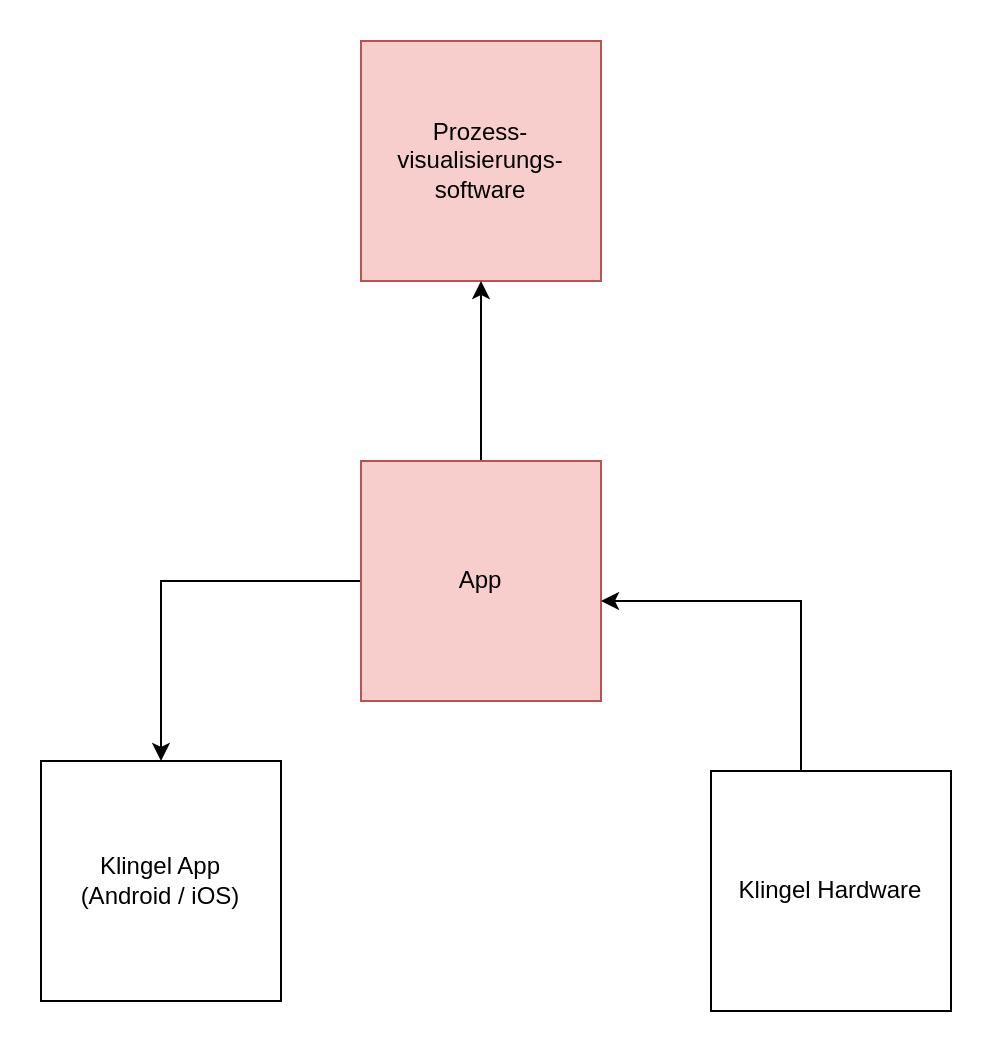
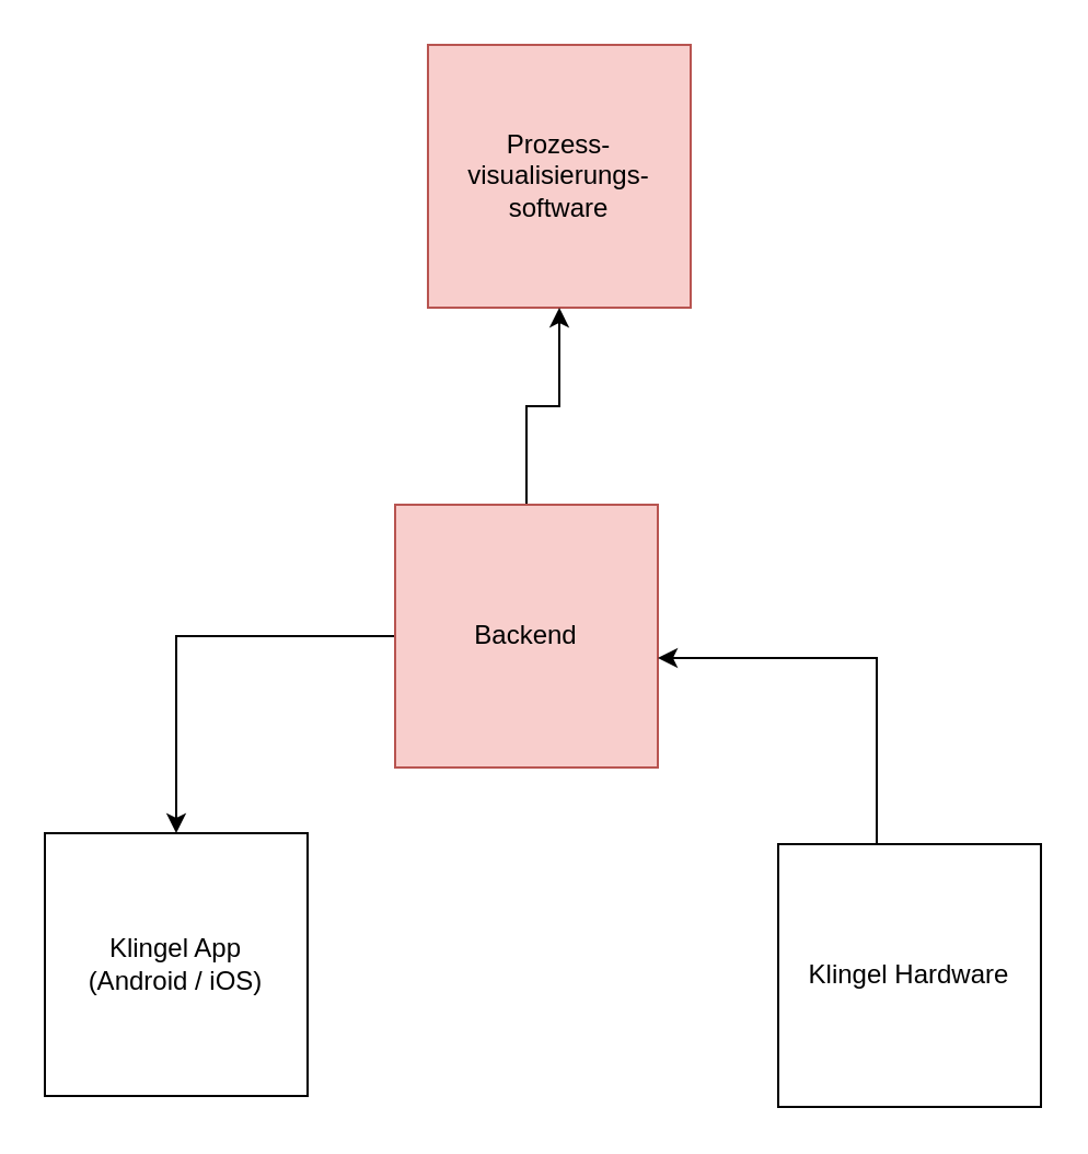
  <mxCell id="0" />
  <mxCell id="1" parent="0" />
  <mxCell id="2" value="Klingel App&lt;br&gt;(Android / iOS)" style="whiteSpace=wrap;html=1;aspect=fixed;" vertex="1" parent="1"><mxGeometry x="20" y="380" width="120" height="120" as="geometry" /></mxCell>
- <mxCell id="3" value="Prozess-visualisierungs-software" style="whiteSpace=wrap;html=1;aspect=fixed;fillColor=#f8cecc;strokeColor=#b85450;" vertex="1" parent="1"><mxGeometry x="180" y="20" width="120" height="120" as="geometry" /></mxCell>
+ <mxCell id="3" value="Prozess-visualisierungs-software" style="whiteSpace=wrap;html=1;aspect=fixed;fillColor=#f8cecc;strokeColor=#b85450;" vertex="1" parent="1"><mxGeometry x="195" y="20" width="120" height="120" as="geometry" /></mxCell>
  <mxCell id="4" style="edgeStyle=orthogonalEdgeStyle;rounded=0;orthogonalLoop=1;jettySize=auto;html=1;" edge="1" parent="1" source="6" target="3"><mxGeometry relative="1" as="geometry" /></mxCell>
  <mxCell id="5" style="edgeStyle=orthogonalEdgeStyle;rounded=0;orthogonalLoop=1;jettySize=auto;html=1;" edge="1" parent="1" source="6" target="2"><mxGeometry relative="1" as="geometry" /></mxCell>
- <mxCell id="6" value="App" style="whiteSpace=wrap;html=1;aspect=fixed;fillColor=#f8cecc;strokeColor=#b85450;" vertex="1" parent="1"><mxGeometry x="180" y="230" width="120" height="120" as="geometry" /></mxCell>
+ <mxCell id="6" value="Backend" style="whiteSpace=wrap;html=1;aspect=fixed;fillColor=#f8cecc;strokeColor=#b85450;" vertex="1" parent="1"><mxGeometry x="180" y="230" width="120" height="120" as="geometry" /></mxCell>
  <mxCell id="7" value="" style="edgeStyle=orthogonalEdgeStyle;rounded=0;orthogonalLoop=1;jettySize=auto;html=1;" edge="1" parent="1" source="8" target="6"><mxGeometry relative="1" as="geometry"><Array as="points"><mxPoint x="400" y="300" /></Array></mxGeometry></mxCell>
  <mxCell id="8" value="Klingel Hardware" style="whiteSpace=wrap;html=1;aspect=fixed;" vertex="1" parent="1"><mxGeometry x="355" y="385" width="120" height="120" as="geometry" /></mxCell>
